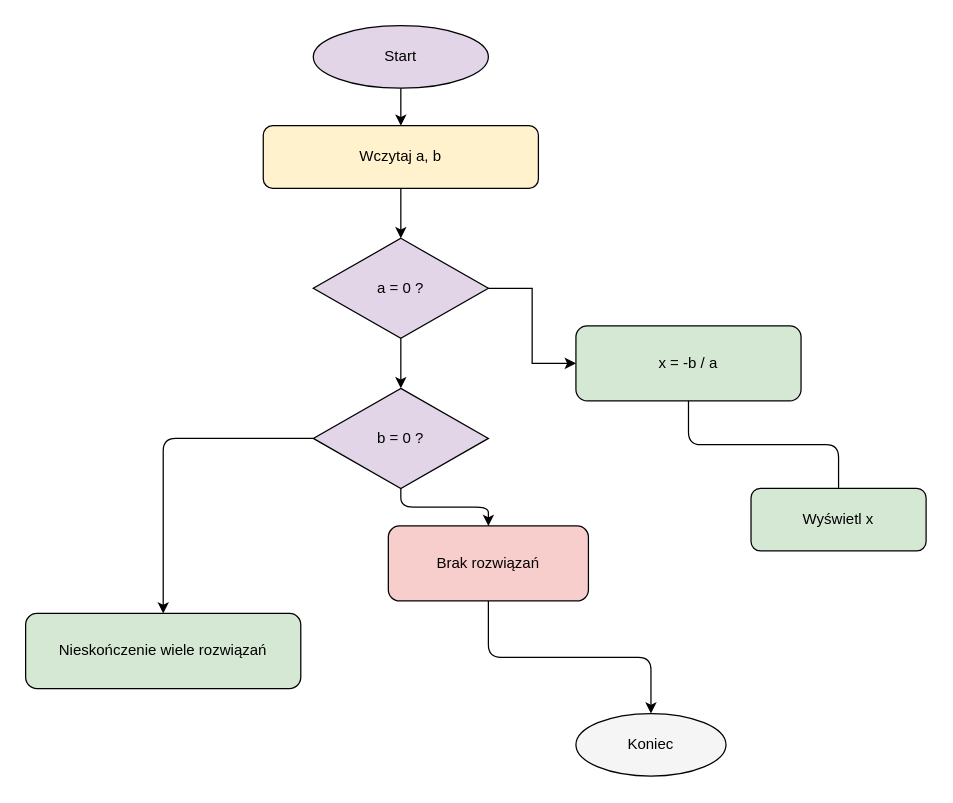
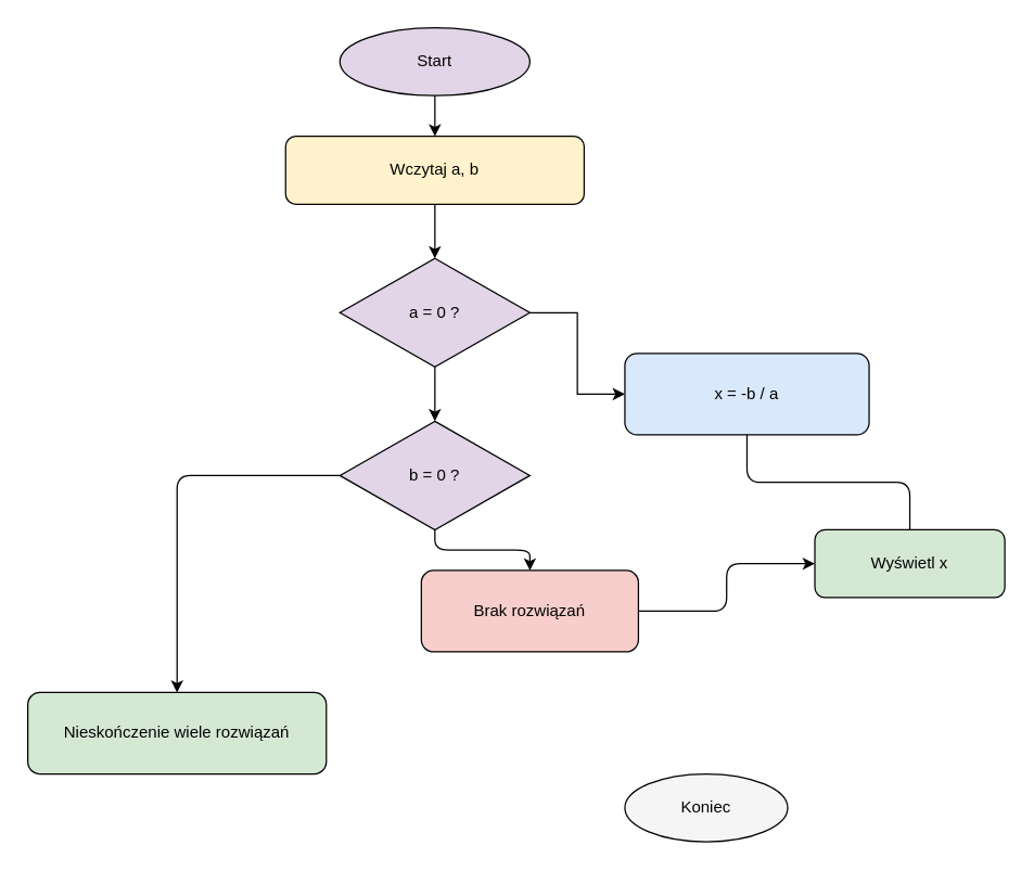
  <mxCell id="0" />
  <mxCell id="1" parent="0" />
  <mxCell id="2" value="Start" style="ellipse;whiteSpace=wrap;html=1;fillColor=#e1d5e7;" vertex="1" parent="1"><mxGeometry x="250" y="20" width="140" height="50" as="geometry" /></mxCell>
  <mxCell id="3" value="Wczytaj a, b" style="rounded=1;whiteSpace=wrap;html=1;fillColor=#FFF2CC;" vertex="1" parent="1"><mxGeometry x="210" y="100" width="220" height="50" as="geometry" /></mxCell>
  <mxCell id="4" value="a = 0 ?" style="rhombus;whiteSpace=wrap;html=1;fillColor=#E1D5E7;" vertex="1" parent="1"><mxGeometry x="250" y="190" width="140" height="80" as="geometry" /></mxCell>
  <mxCell id="5" value="b = 0 ?" style="rhombus;whiteSpace=wrap;html=1;fillColor=#E1D5E7;" vertex="1" parent="1"><mxGeometry x="250" y="310" width="140" height="80" as="geometry" /></mxCell>
- <mxCell id="6" value="Nieskończenie wiele rozwiązań" style="rounded=1;whiteSpace=wrap;html=1;fillColor=#D5E8D4;" vertex="1" parent="1"><mxGeometry x="20" y="490" width="220" height="60" as="geometry" /></mxCell>
+ <mxCell id="6" value="Nieskończenie wiele rozwiązań" style="rounded=1;whiteSpace=wrap;html=1;fillColor=#D5E8D4;" vertex="1" parent="1"><mxGeometry x="20" y="510" width="220" height="60" as="geometry" /></mxCell>
  <mxCell id="7" value="Brak rozwiązań" style="rounded=1;whiteSpace=wrap;html=1;fillColor=#F8CECC;" vertex="1" parent="1"><mxGeometry x="310" y="420" width="160" height="60" as="geometry" /></mxCell>
- <mxCell id="8" value="x = -b / a" style="rounded=1;whiteSpace=wrap;html=1;fillColor=#d5e8d4;" vertex="1" parent="1"><mxGeometry x="460" y="260" width="180" height="60" as="geometry" /></mxCell>
+ <mxCell id="8" value="x = -b / a" style="rounded=1;whiteSpace=wrap;html=1;fillColor=#DAE8FC;" vertex="1" parent="1"><mxGeometry x="460" y="260" width="180" height="60" as="geometry" /></mxCell>
  <mxCell id="9" value="Wyświetl x" style="rounded=1;whiteSpace=wrap;html=1;fillColor=#D5E8D4;" vertex="1" parent="1"><mxGeometry x="600" y="390" width="140" height="50" as="geometry" /></mxCell>
  <mxCell id="10" value="Koniec" style="ellipse;whiteSpace=wrap;html=1;fillColor=#F5F5F5;" vertex="1" parent="1"><mxGeometry x="460" y="570" width="120" height="50" as="geometry" /></mxCell>
  <mxCell id="11" style="edgeStyle=orthogonalEdgeStyle;rounded=0;orthogonalLoop=1;jettySize=auto;html=1;" edge="1" parent="1" source="2" target="3"><mxGeometry relative="1" as="geometry" /></mxCell>
  <mxCell id="12" style="edgeStyle=orthogonalEdgeStyle;html=1;" edge="1" parent="1" source="3" target="4"><mxGeometry relative="1" as="geometry" /></mxCell>
  <mxCell id="13" style="edgeStyle=orthogonalEdgeStyle;html=1;" edge="1" parent="1" source="4" target="5"><mxGeometry relative="1" as="geometry"><mxPoint x="320" y="270" as="targetPoint" /></mxGeometry></mxCell>
  <mxCell id="14" style="edgeStyle=orthogonalEdgeStyle;html=1;rounded=0;" edge="1" parent="1" source="4" target="8"><mxGeometry relative="1" as="geometry"><mxPoint x="430" y="230" as="targetPoint" /></mxGeometry></mxCell>
  <mxCell id="15" style="edgeStyle=orthogonalEdgeStyle;html=1;" edge="1" parent="1" source="5" target="6"><mxGeometry relative="1" as="geometry" /></mxCell>
  <mxCell id="16" style="edgeStyle=orthogonalEdgeStyle;html=1;" edge="1" parent="1" source="5" target="7"><mxGeometry relative="1" as="geometry"><mxPoint x="370" y="380" as="targetPoint" /></mxGeometry></mxCell>
  <mxCell id="17" style="edgeStyle=orthogonalEdgeStyle;html=1;endArrow=none;" edge="1" parent="1" source="8" target="9"><mxGeometry relative="1" as="geometry" /></mxCell>
- <mxCell id="18" style="edgeStyle=orthogonalEdgeStyle;html=1;" edge="1" parent="1" source="7" target="10"><mxGeometry relative="1" as="geometry" /></mxCell>
+ <mxCell id="18" style="edgeStyle=orthogonalEdgeStyle;html=1;" edge="1" parent="1" source="7" target="9"><mxGeometry relative="1" as="geometry" /></mxCell>
